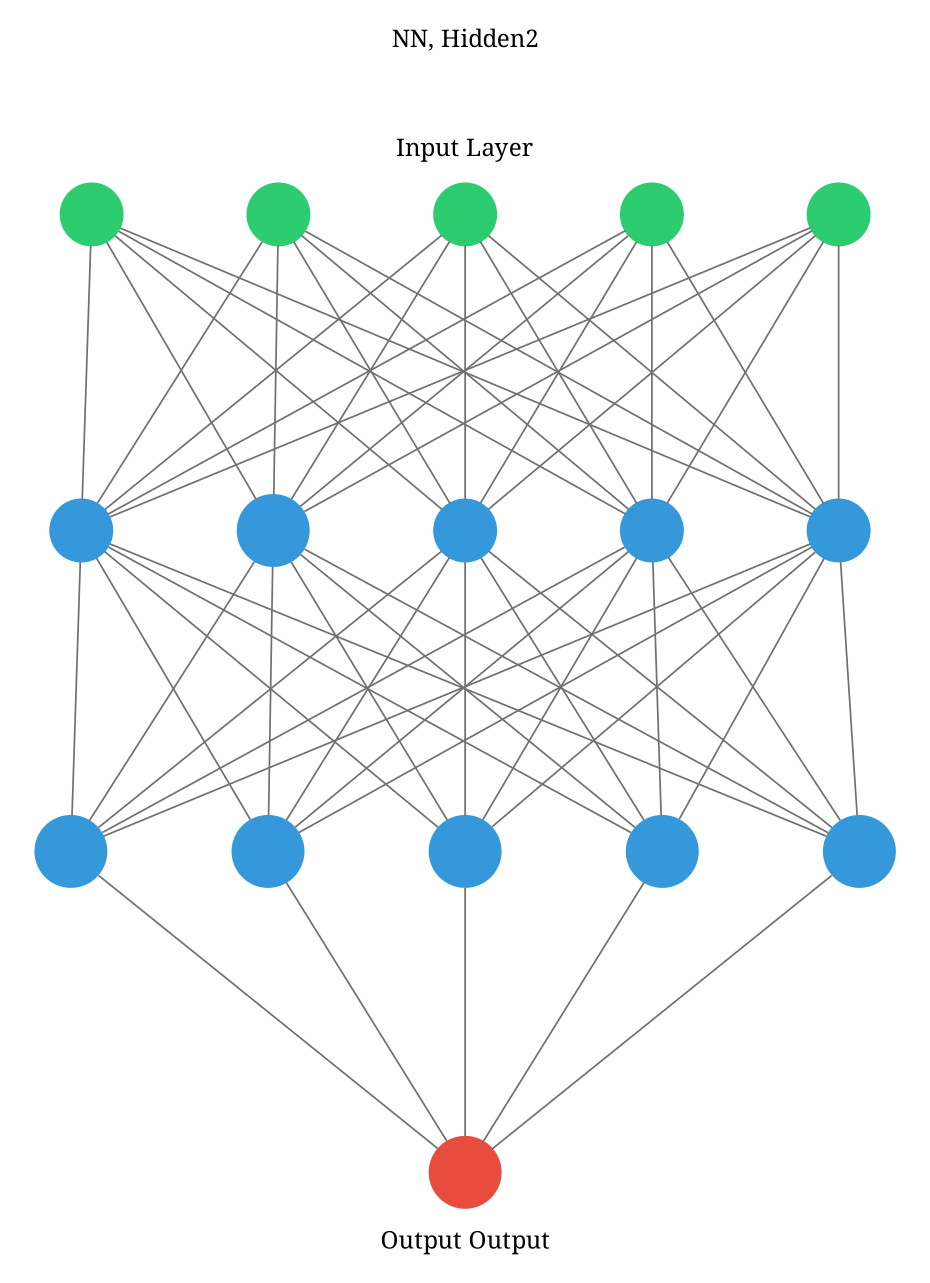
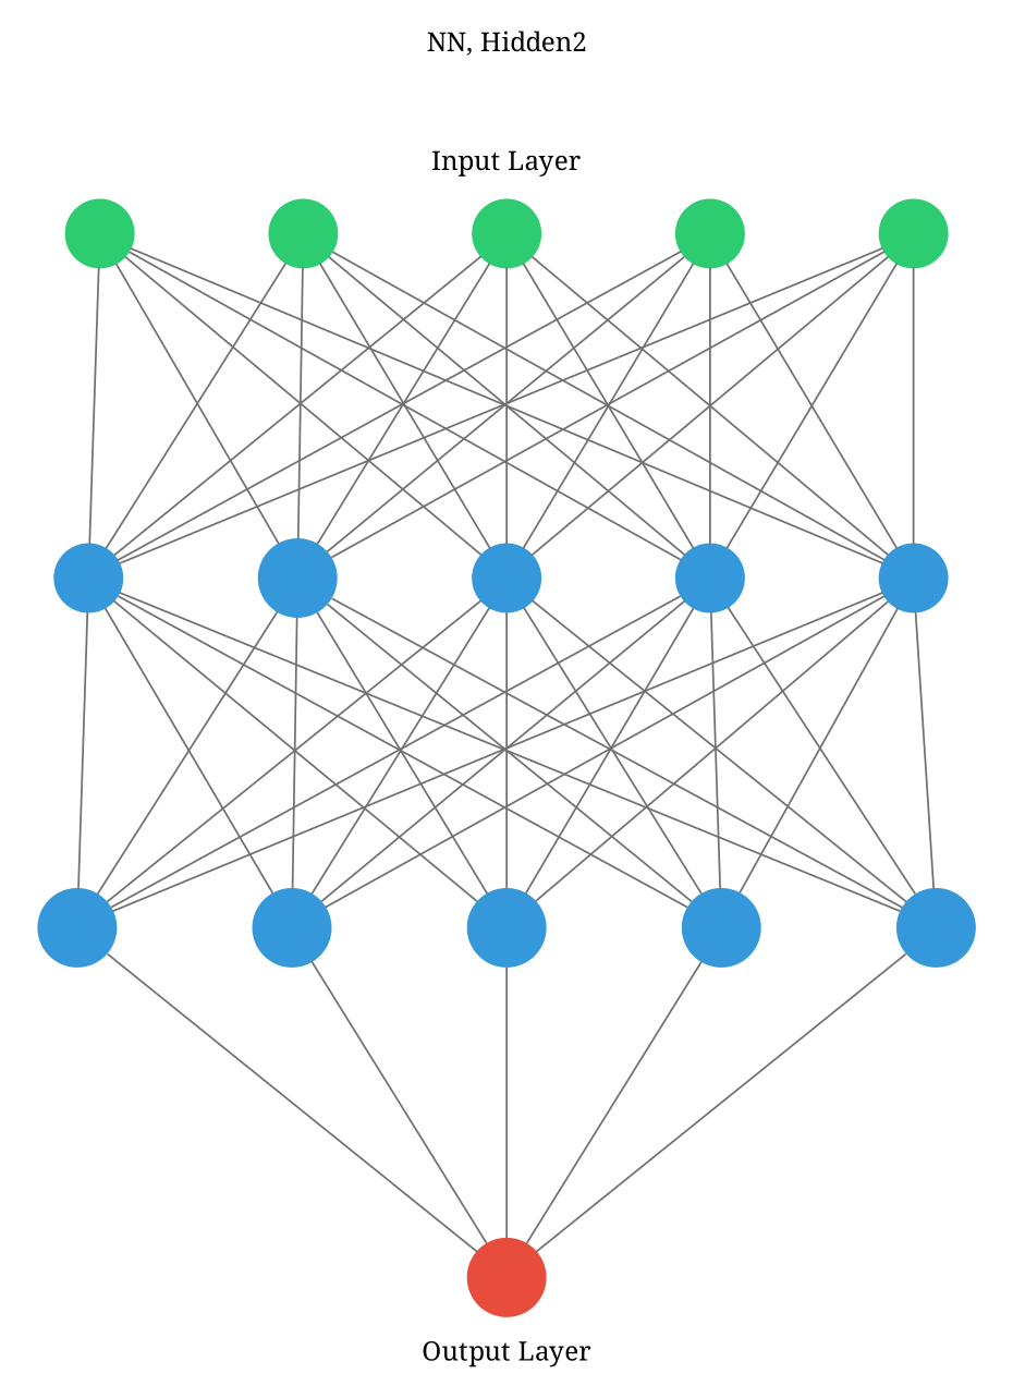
  digraph {
    arrowShape=none
    nodesep=1
    ranksep=2
    splines=false
    fontname="Noto Serif"
    node [color="#3498db" fontcolor="#3498db" shape=circle style=filled fontname="Noto Serif"]
    edge [arrowhead=none color="#707070" fontname="Noto Serif"]
    1 [color="#2ecc71" fontcolor="#2ecc71"]
    2 [color="#2ecc71" fontcolor="#2ecc71"]
    3 [color="#2ecc71" fontcolor="#2ecc71"]
    4 [color="#2ecc71" fontcolor="#2ecc71"]
    5 [color="#2ecc71" fontcolor="#2ecc71"]
    6
    7
    8
    9
    10
    11
    12
    13
    14
    15
    16 [color="#e74c3c" fontcolor="#e74c3c"]
    subgraph cluster_1 {
      color=white
      label="NN, Hidden2\n\n\n\nInput Layer"
      rank=same
      1
      2
      3
      4
      5
    }
    subgraph cluster_2 {
      color=white
      labeljust=right
      labelloc=b
      rank=same
      6
      7
      8
      9
      10
    }
    subgraph cluster_3 {
      color=white
      labeljust=right
      labelloc=b
      rank=same
      11
      12
      13
      14
      15
    }
    subgraph cluster_4 {
      color=white
-     label="Output Output"
+     label="Output Layer"
      labeljust=1
      labelloc=bottom
      rank=same
      16
    }
    1 -> 6
    1 -> 7
    1 -> 8
    1 -> 9
    1 -> 10
    2 -> 6
    2 -> 7
    2 -> 8
    2 -> 9
    2 -> 10
    3 -> 6
    3 -> 7
    3 -> 8
    3 -> 9
    3 -> 10
    4 -> 6
    4 -> 7
    4 -> 8
    4 -> 9
    4 -> 10
    5 -> 6
    5 -> 7
    5 -> 8
    5 -> 9
    5 -> 10
    6 -> 11
    6 -> 12
    6 -> 13
    6 -> 14
    6 -> 15
    7 -> 11
    7 -> 12
    7 -> 13
    7 -> 14
    7 -> 15
    8 -> 11
    8 -> 12
    8 -> 13
    8 -> 14
    8 -> 15
    9 -> 11
    9 -> 12
    9 -> 13
    9 -> 14
    9 -> 15
    10 -> 11
    10 -> 12
    10 -> 13
    10 -> 14
    10 -> 15
    11 -> 16
    12 -> 16
    13 -> 16
    14 -> 16
    15 -> 16
  }
